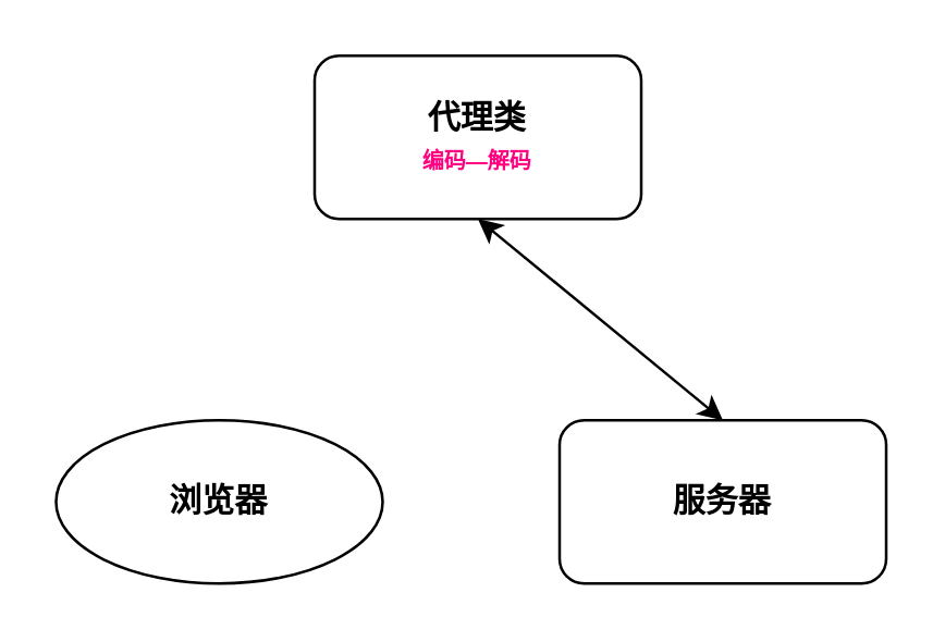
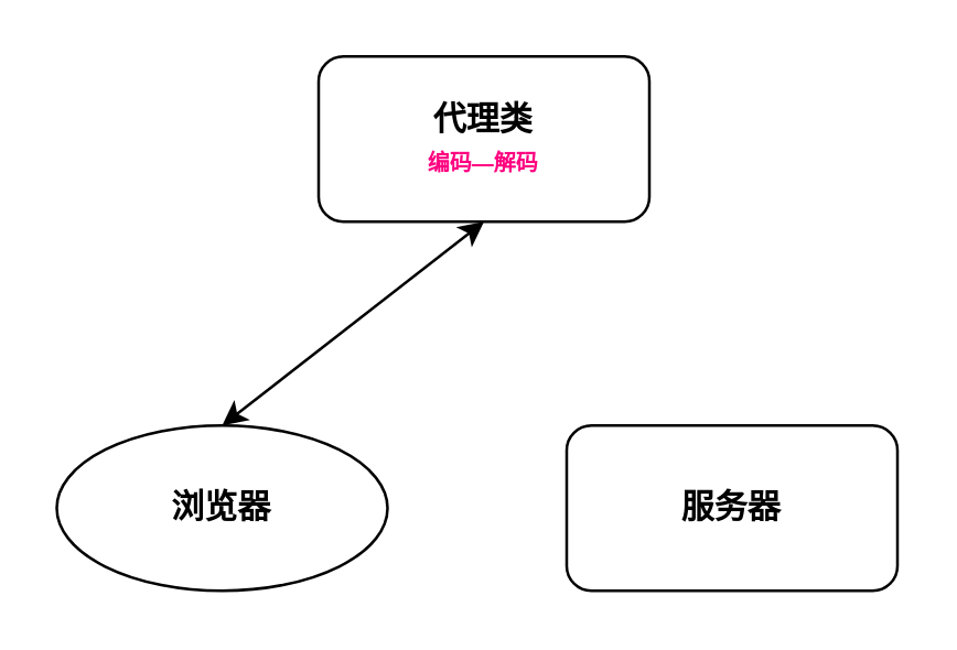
  <mxCell id="0" />
  <mxCell id="1" parent="0" />
  <mxCell id="2" value="代理类&lt;br&gt;&lt;font style=&quot;font-size: 8px&quot; color=&quot;#ff0080&quot;&gt;编码—解码&lt;/font&gt;&lt;br&gt;" style="rounded=1;whiteSpace=wrap;html=1;fontStyle=1" vertex="1" parent="1"><mxGeometry x="115" y="20" width="120" height="60" as="geometry" /></mxCell>
  <mxCell id="3" value="服务器" style="rounded=1;whiteSpace=wrap;html=1;fontStyle=1" vertex="1" parent="1"><mxGeometry x="205" y="154" width="120" height="60" as="geometry" /></mxCell>
  <mxCell id="4" value="浏览器" style="ellipse;whiteSpace=wrap;html=1;fontStyle=1;" vertex="1" parent="1"><mxGeometry x="20" y="154" width="120" height="60" as="geometry" /></mxCell>
- <mxCell id="6" value="" style="endArrow=classic;startArrow=classic;html=1;exitX=0.5;exitY=0;exitDx=0;exitDy=0;entryX=0.5;entryY=1;entryDx=0;entryDy=0;fontStyle=1" edge="1" parent="1" source="3" target="2"><mxGeometry width="50" height="50" relative="1" as="geometry"><mxPoint x="315" y="100" as="sourcePoint" /><mxPoint x="365" y="50" as="targetPoint" /></mxGeometry></mxCell>
+ <mxCell id="5" value="" style="endArrow=classic;startArrow=classic;html=1;exitX=0.5;exitY=0;exitDx=0;exitDy=0;entryX=0.5;entryY=1;entryDx=0;entryDy=0;fontStyle=1" edge="1" parent="1" source="4" target="2"><mxGeometry width="50" height="50" relative="1" as="geometry"><mxPoint x="175" y="150" as="sourcePoint" /><mxPoint x="225" y="100" as="targetPoint" /></mxGeometry></mxCell>
